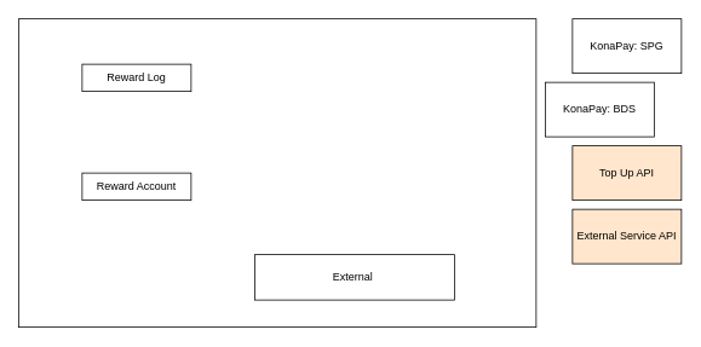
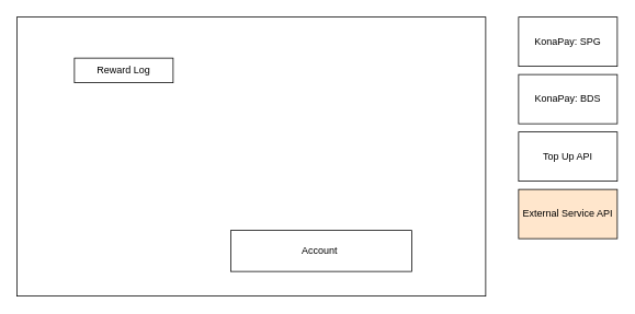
  <mxCell id="0" />
  <mxCell id="1" parent="0" />
  <mxCell id="2" value="" style="rounded=0;whiteSpace=wrap;html=1;" vertex="1" parent="1"><mxGeometry x="20" y="20" width="570" height="340" as="geometry" /></mxCell>
  <mxCell id="3" value="KonaPay: SPG" style="rounded=0;whiteSpace=wrap;html=1;" vertex="1" parent="1"><mxGeometry x="630" y="20" width="120" height="60" as="geometry" /></mxCell>
- <mxCell id="4" value="Top Up API" style="rounded=0;whiteSpace=wrap;html=1;fillColor=#ffe6cc;" vertex="1" parent="1"><mxGeometry x="630" y="160" width="120" height="60" as="geometry" /></mxCell>
+ <mxCell id="4" value="Top Up API" style="rounded=0;whiteSpace=wrap;html=1;" vertex="1" parent="1"><mxGeometry x="630" y="160" width="120" height="60" as="geometry" /></mxCell>
  <mxCell id="5" value="External Service API" style="rounded=0;whiteSpace=wrap;html=1;fillColor=#ffe6cc;" vertex="1" parent="1"><mxGeometry x="630" y="230" width="120" height="60" as="geometry" /></mxCell>
- <mxCell id="6" value="External&amp;nbsp;" style="rounded=0;whiteSpace=wrap;html=1;" vertex="1" parent="1"><mxGeometry x="280" y="280" width="220" height="50" as="geometry" /></mxCell>
- <mxCell id="7" value="KonaPay: BDS" style="rounded=0;whiteSpace=wrap;html=1;" vertex="1" parent="1"><mxGeometry x="600" y="90" width="120" height="60" as="geometry" /></mxCell>
- <mxCell id="8" value="Reward Account" style="rounded=0;whiteSpace=wrap;html=1;" vertex="1" parent="1"><mxGeometry x="90" y="190" width="120" height="30" as="geometry" /></mxCell>
+ <mxCell id="6" value="Account&amp;nbsp;" style="rounded=0;whiteSpace=wrap;html=1;" vertex="1" parent="1"><mxGeometry x="280" y="280" width="220" height="50" as="geometry" /></mxCell>
+ <mxCell id="7" value="KonaPay: BDS" style="rounded=0;whiteSpace=wrap;html=1;" vertex="1" parent="1"><mxGeometry x="630" y="90" width="120" height="60" as="geometry" /></mxCell>
  <mxCell id="9" value="Reward Log" style="rounded=0;whiteSpace=wrap;html=1;" vertex="1" parent="1"><mxGeometry x="90" y="70" width="120" height="30" as="geometry" /></mxCell>
